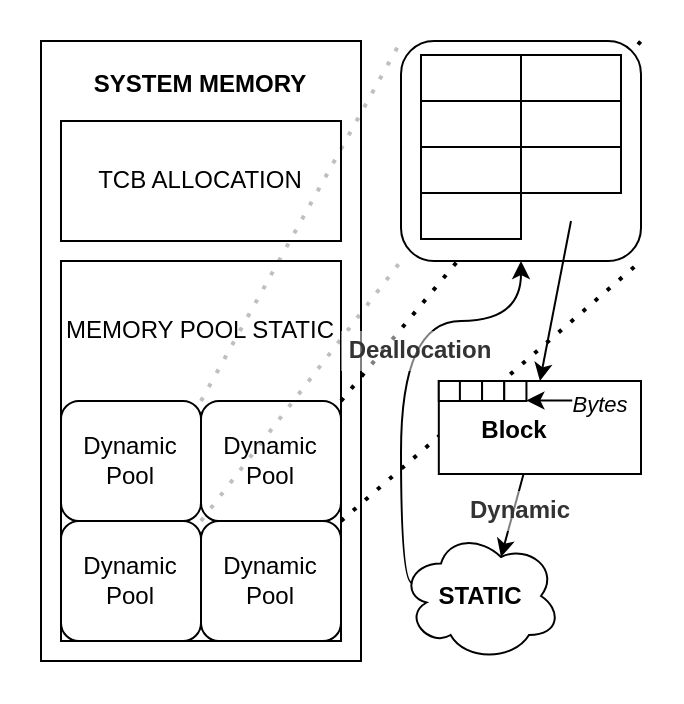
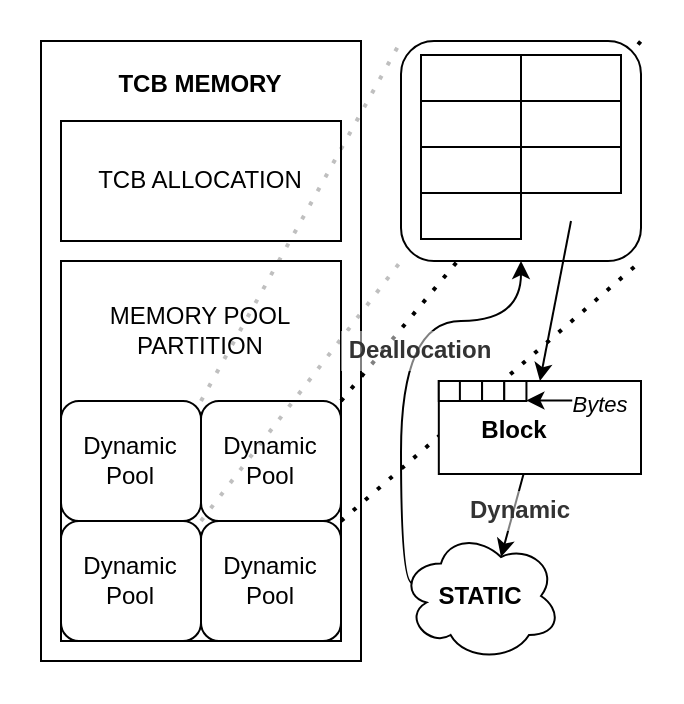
  <mxCell id="0" />
  <mxCell id="1" parent="0" />
  <mxCell id="2" value="" style="rounded=0;whiteSpace=wrap;html=1;" vertex="1" parent="1"><mxGeometry x="20" y="20" width="160" height="310" as="geometry" /></mxCell>
- <mxCell id="3" value="SYSTEM MEMORY" style="text;html=1;align=center;verticalAlign=middle;whiteSpace=wrap;rounded=0;fontStyle=1" vertex="1" parent="1"><mxGeometry x="40" y="27" width="120" height="30" as="geometry" /></mxCell>
+ <mxCell id="3" value="TCB MEMORY" style="text;html=1;align=center;verticalAlign=middle;whiteSpace=wrap;rounded=0;fontStyle=1" vertex="1" parent="1"><mxGeometry x="40" y="27" width="120" height="30" as="geometry" /></mxCell>
  <mxCell id="4" value="TCB ALLOCATION" style="rounded=0;whiteSpace=wrap;html=1;" vertex="1" parent="1"><mxGeometry x="30" y="60" width="140" height="60" as="geometry" /></mxCell>
  <mxCell id="5" value="" style="rounded=0;whiteSpace=wrap;html=1;" vertex="1" parent="1"><mxGeometry x="30" y="130" width="140" height="190" as="geometry" /></mxCell>
- <mxCell id="6" value="MEMORY POOL STATIC" style="text;html=1;align=center;verticalAlign=middle;whiteSpace=wrap;rounded=0;" vertex="1" parent="1"><mxGeometry x="25" y="150" width="150" height="30" as="geometry" /></mxCell>
+ <mxCell id="6" value="MEMORY POOL PARTITION" style="text;html=1;align=center;verticalAlign=middle;whiteSpace=wrap;rounded=0;" vertex="1" parent="1"><mxGeometry x="25" y="150" width="150" height="30" as="geometry" /></mxCell>
  <mxCell id="7" value="Dynamic Pool" style="rounded=1;whiteSpace=wrap;html=1;" vertex="1" parent="1"><mxGeometry x="30" y="200" width="70" height="60" as="geometry" /></mxCell>
  <mxCell id="8" value="Dynamic Pool" style="rounded=1;whiteSpace=wrap;html=1;" vertex="1" parent="1"><mxGeometry x="100" y="200" width="70" height="60" as="geometry" /></mxCell>
  <mxCell id="9" value="Dynamic Pool" style="rounded=1;whiteSpace=wrap;html=1;" vertex="1" parent="1"><mxGeometry x="30" y="260" width="70" height="60" as="geometry" /></mxCell>
  <mxCell id="10" value="Dynamic Pool" style="rounded=1;whiteSpace=wrap;html=1;direction=south;" vertex="1" parent="1"><mxGeometry x="100" y="260" width="70" height="60" as="geometry" /></mxCell>
  <mxCell id="11" value="" style="endArrow=none;dashed=1;html=1;dashPattern=1 3;strokeWidth=2;rounded=0;exitX=0;exitY=0;exitDx=0;exitDy=0;entryX=0;entryY=0;entryDx=0;entryDy=0;opacity=25;" edge="1" parent="1" source="8" target="13"><mxGeometry width="50" height="50" relative="1" as="geometry"><mxPoint x="140" y="190" as="sourcePoint" /><mxPoint x="190" y="140" as="targetPoint" /><Array as="points" /></mxGeometry></mxCell>
  <mxCell id="12" value="" style="endArrow=none;dashed=1;html=1;dashPattern=1 3;strokeWidth=2;rounded=0;exitX=1;exitY=0;exitDx=0;exitDy=0;entryX=1;entryY=0;entryDx=0;entryDy=0;" edge="1" parent="1" source="8" target="13"><mxGeometry width="50" height="50" relative="1" as="geometry"><mxPoint x="170" y="200" as="sourcePoint" /><mxPoint x="220" y="150" as="targetPoint" /></mxGeometry></mxCell>
  <mxCell id="13" value="" style="rounded=1;whiteSpace=wrap;html=1;" vertex="1" parent="1"><mxGeometry x="200" y="20" width="120" height="110" as="geometry" /></mxCell>
  <mxCell id="14" value="" style="rounded=0;whiteSpace=wrap;html=1;" vertex="1" parent="1"><mxGeometry x="210" y="27" width="50" height="23" as="geometry" /></mxCell>
  <mxCell id="15" value="" style="rounded=0;whiteSpace=wrap;html=1;" vertex="1" parent="1"><mxGeometry x="260" y="27" width="50" height="23" as="geometry" /></mxCell>
  <mxCell id="16" value="" style="rounded=0;whiteSpace=wrap;html=1;" vertex="1" parent="1"><mxGeometry x="210" y="50" width="50" height="23" as="geometry" /></mxCell>
  <mxCell id="17" value="" style="rounded=0;whiteSpace=wrap;html=1;" vertex="1" parent="1"><mxGeometry x="260" y="50" width="50" height="23" as="geometry" /></mxCell>
  <mxCell id="18" value="" style="rounded=0;whiteSpace=wrap;html=1;" vertex="1" parent="1"><mxGeometry x="210" y="73" width="50" height="23" as="geometry" /></mxCell>
  <mxCell id="19" value="" style="rounded=0;whiteSpace=wrap;html=1;" vertex="1" parent="1"><mxGeometry x="260" y="73" width="50" height="23" as="geometry" /></mxCell>
  <mxCell id="20" value="" style="rounded=0;whiteSpace=wrap;html=1;" vertex="1" parent="1"><mxGeometry x="210" y="96" width="50" height="23" as="geometry" /></mxCell>
  <mxCell id="21" value="" style="endArrow=none;dashed=1;html=1;dashPattern=1 3;strokeWidth=2;rounded=0;exitX=1;exitY=1;exitDx=0;exitDy=0;entryX=1;entryY=1;entryDx=0;entryDy=0;" edge="1" parent="1" source="8" target="13"><mxGeometry width="50" height="50" relative="1" as="geometry"><mxPoint x="210" y="265" as="sourcePoint" /><mxPoint x="360" y="85" as="targetPoint" /></mxGeometry></mxCell>
  <mxCell id="22" value="" style="endArrow=none;dashed=1;html=1;dashPattern=1 3;strokeWidth=2;rounded=0;exitX=0;exitY=1;exitDx=0;exitDy=0;entryX=0;entryY=1;entryDx=0;entryDy=0;opacity=25;" edge="1" parent="1" source="10" target="13"><mxGeometry width="50" height="50" relative="1" as="geometry"><mxPoint x="110" y="250" as="sourcePoint" /><mxPoint x="160" y="200" as="targetPoint" /><Array as="points" /></mxGeometry></mxCell>
  <mxCell id="23" value="" style="group" vertex="1" connectable="0" parent="1"><mxGeometry x="218.91" y="190" width="101.09" height="46.5" as="geometry" /></mxCell>
  <mxCell id="24" value="" style="rounded=0;whiteSpace=wrap;html=1;aspect=fixed;" vertex="1" parent="23"><mxGeometry width="101.09" height="46.5" as="geometry" /></mxCell>
  <mxCell id="25" value="Block" style="text;html=1;align=center;verticalAlign=middle;whiteSpace=wrap;rounded=0;fontStyle=1" vertex="1" parent="23"><mxGeometry x="8.27" y="10" width="60" height="30" as="geometry" /></mxCell>
  <mxCell id="26" value="" style="rounded=0;whiteSpace=wrap;html=1;" vertex="1" parent="23"><mxGeometry width="11.09" height="10" as="geometry" /></mxCell>
  <mxCell id="27" value="" style="rounded=0;whiteSpace=wrap;html=1;" vertex="1" parent="23"><mxGeometry x="10.54" width="11.09" height="10" as="geometry" /></mxCell>
  <mxCell id="28" value="" style="rounded=0;whiteSpace=wrap;html=1;" vertex="1" parent="23"><mxGeometry x="21.63" width="11.09" height="10" as="geometry" /></mxCell>
  <mxCell id="29" value="" style="rounded=0;whiteSpace=wrap;html=1;" vertex="1" parent="23"><mxGeometry x="32.72" width="11.09" height="10" as="geometry" /></mxCell>
  <mxCell id="30" style="edgeStyle=orthogonalEdgeStyle;rounded=0;orthogonalLoop=1;jettySize=auto;html=1;exitX=0.14;exitY=0.07;exitDx=0;exitDy=0;entryX=1;entryY=0.75;entryDx=0;entryDy=0;exitPerimeter=0;" edge="1" parent="23"><mxGeometry relative="1" as="geometry"><mxPoint x="66.71" y="9.7" as="sourcePoint" /><mxPoint x="43.83" y="10.0" as="targetPoint" /><Array as="points" /></mxGeometry></mxCell>
  <mxCell id="31" value="Bytes" style="text;html=1;align=center;verticalAlign=middle;whiteSpace=wrap;rounded=0;fontSize=11;fontStyle=2" vertex="1" parent="23"><mxGeometry x="61.09" y="6.5" width="40" height="10" as="geometry" /></mxCell>
  <mxCell id="32" value="" style="endArrow=classic;html=1;rounded=0;entryX=0.5;entryY=0;entryDx=0;entryDy=0;" edge="1" parent="1" target="24"><mxGeometry width="50" height="50" relative="1" as="geometry"><mxPoint x="285" y="110" as="sourcePoint" /><mxPoint x="310" y="360" as="targetPoint" /></mxGeometry></mxCell>
  <mxCell id="33" value="STATIC" style="ellipse;shape=cloud;whiteSpace=wrap;html=1;fontStyle=1" vertex="1" parent="1"><mxGeometry x="200" y="265" width="80" height="65" as="geometry" /></mxCell>
  <mxCell id="34" value="" style="endArrow=classic;html=1;rounded=0;entryX=0.625;entryY=0.2;entryDx=0;entryDy=0;entryPerimeter=0;exitX=0.418;exitY=1.008;exitDx=0;exitDy=0;exitPerimeter=0;" edge="1" parent="1" source="24" target="33"><mxGeometry width="50" height="50" relative="1" as="geometry"><mxPoint x="240" y="210" as="sourcePoint" /><mxPoint x="290" y="160" as="targetPoint" /></mxGeometry></mxCell>
  <mxCell id="35" value="Dynamic" style="text;html=1;align=center;verticalAlign=middle;whiteSpace=wrap;rounded=0;fontStyle=1;opacity=50;fillColor=#FFFFFF;fontColor=#333333;strokeColor=none;" vertex="1" parent="1"><mxGeometry x="230" y="245" width="60" height="20" as="geometry" /></mxCell>
  <mxCell id="36" value="" style="endArrow=classic;html=1;rounded=0;exitX=0.07;exitY=0.4;exitDx=0;exitDy=0;exitPerimeter=0;edgeStyle=orthogonalEdgeStyle;curved=1;" edge="1" parent="1" source="33"><mxGeometry width="50" height="50" relative="1" as="geometry"><mxPoint x="210" y="180" as="sourcePoint" /><mxPoint x="260" y="130" as="targetPoint" /><Array as="points"><mxPoint x="200" y="291" /><mxPoint x="200" y="160" /><mxPoint x="260" y="160" /></Array></mxGeometry></mxCell>
  <mxCell id="37" value="Deallocation" style="text;html=1;align=center;verticalAlign=middle;whiteSpace=wrap;rounded=0;fontStyle=1;opacity=50;fillColor=#FFFFFF;fontColor=#333333;strokeColor=none;" vertex="1" parent="1"><mxGeometry x="170" y="165" width="80" height="20" as="geometry" /></mxCell>
